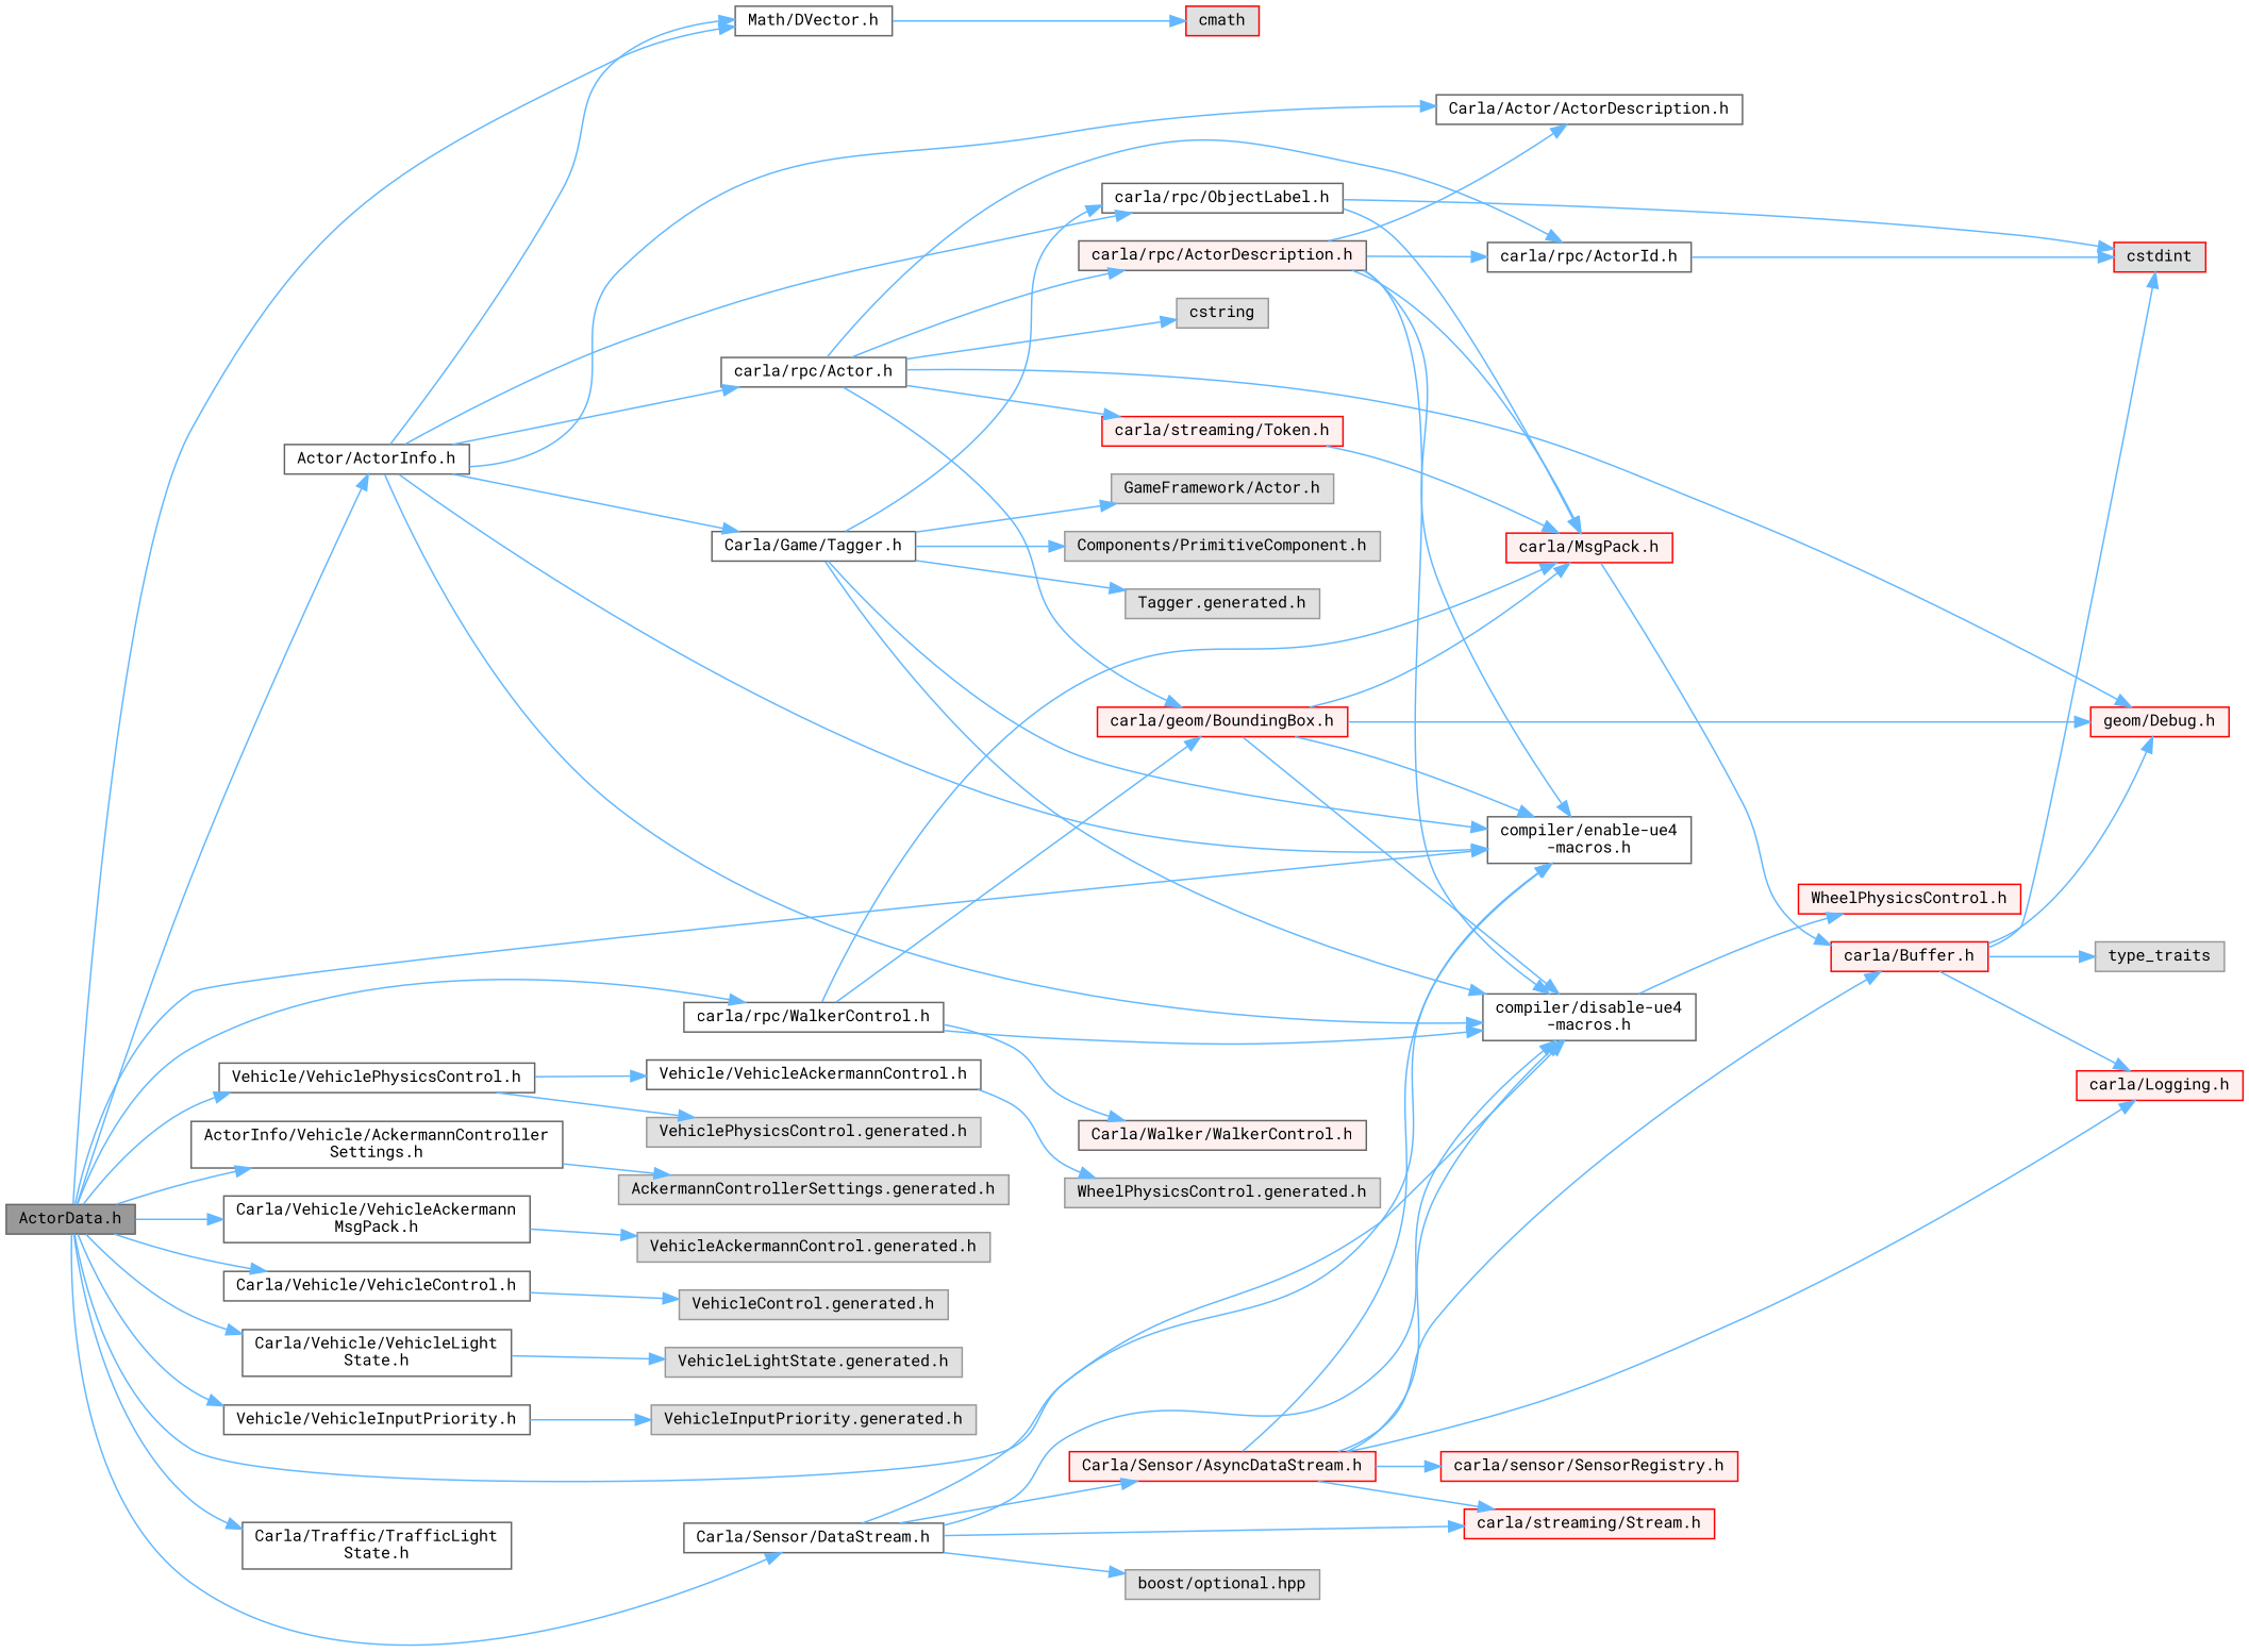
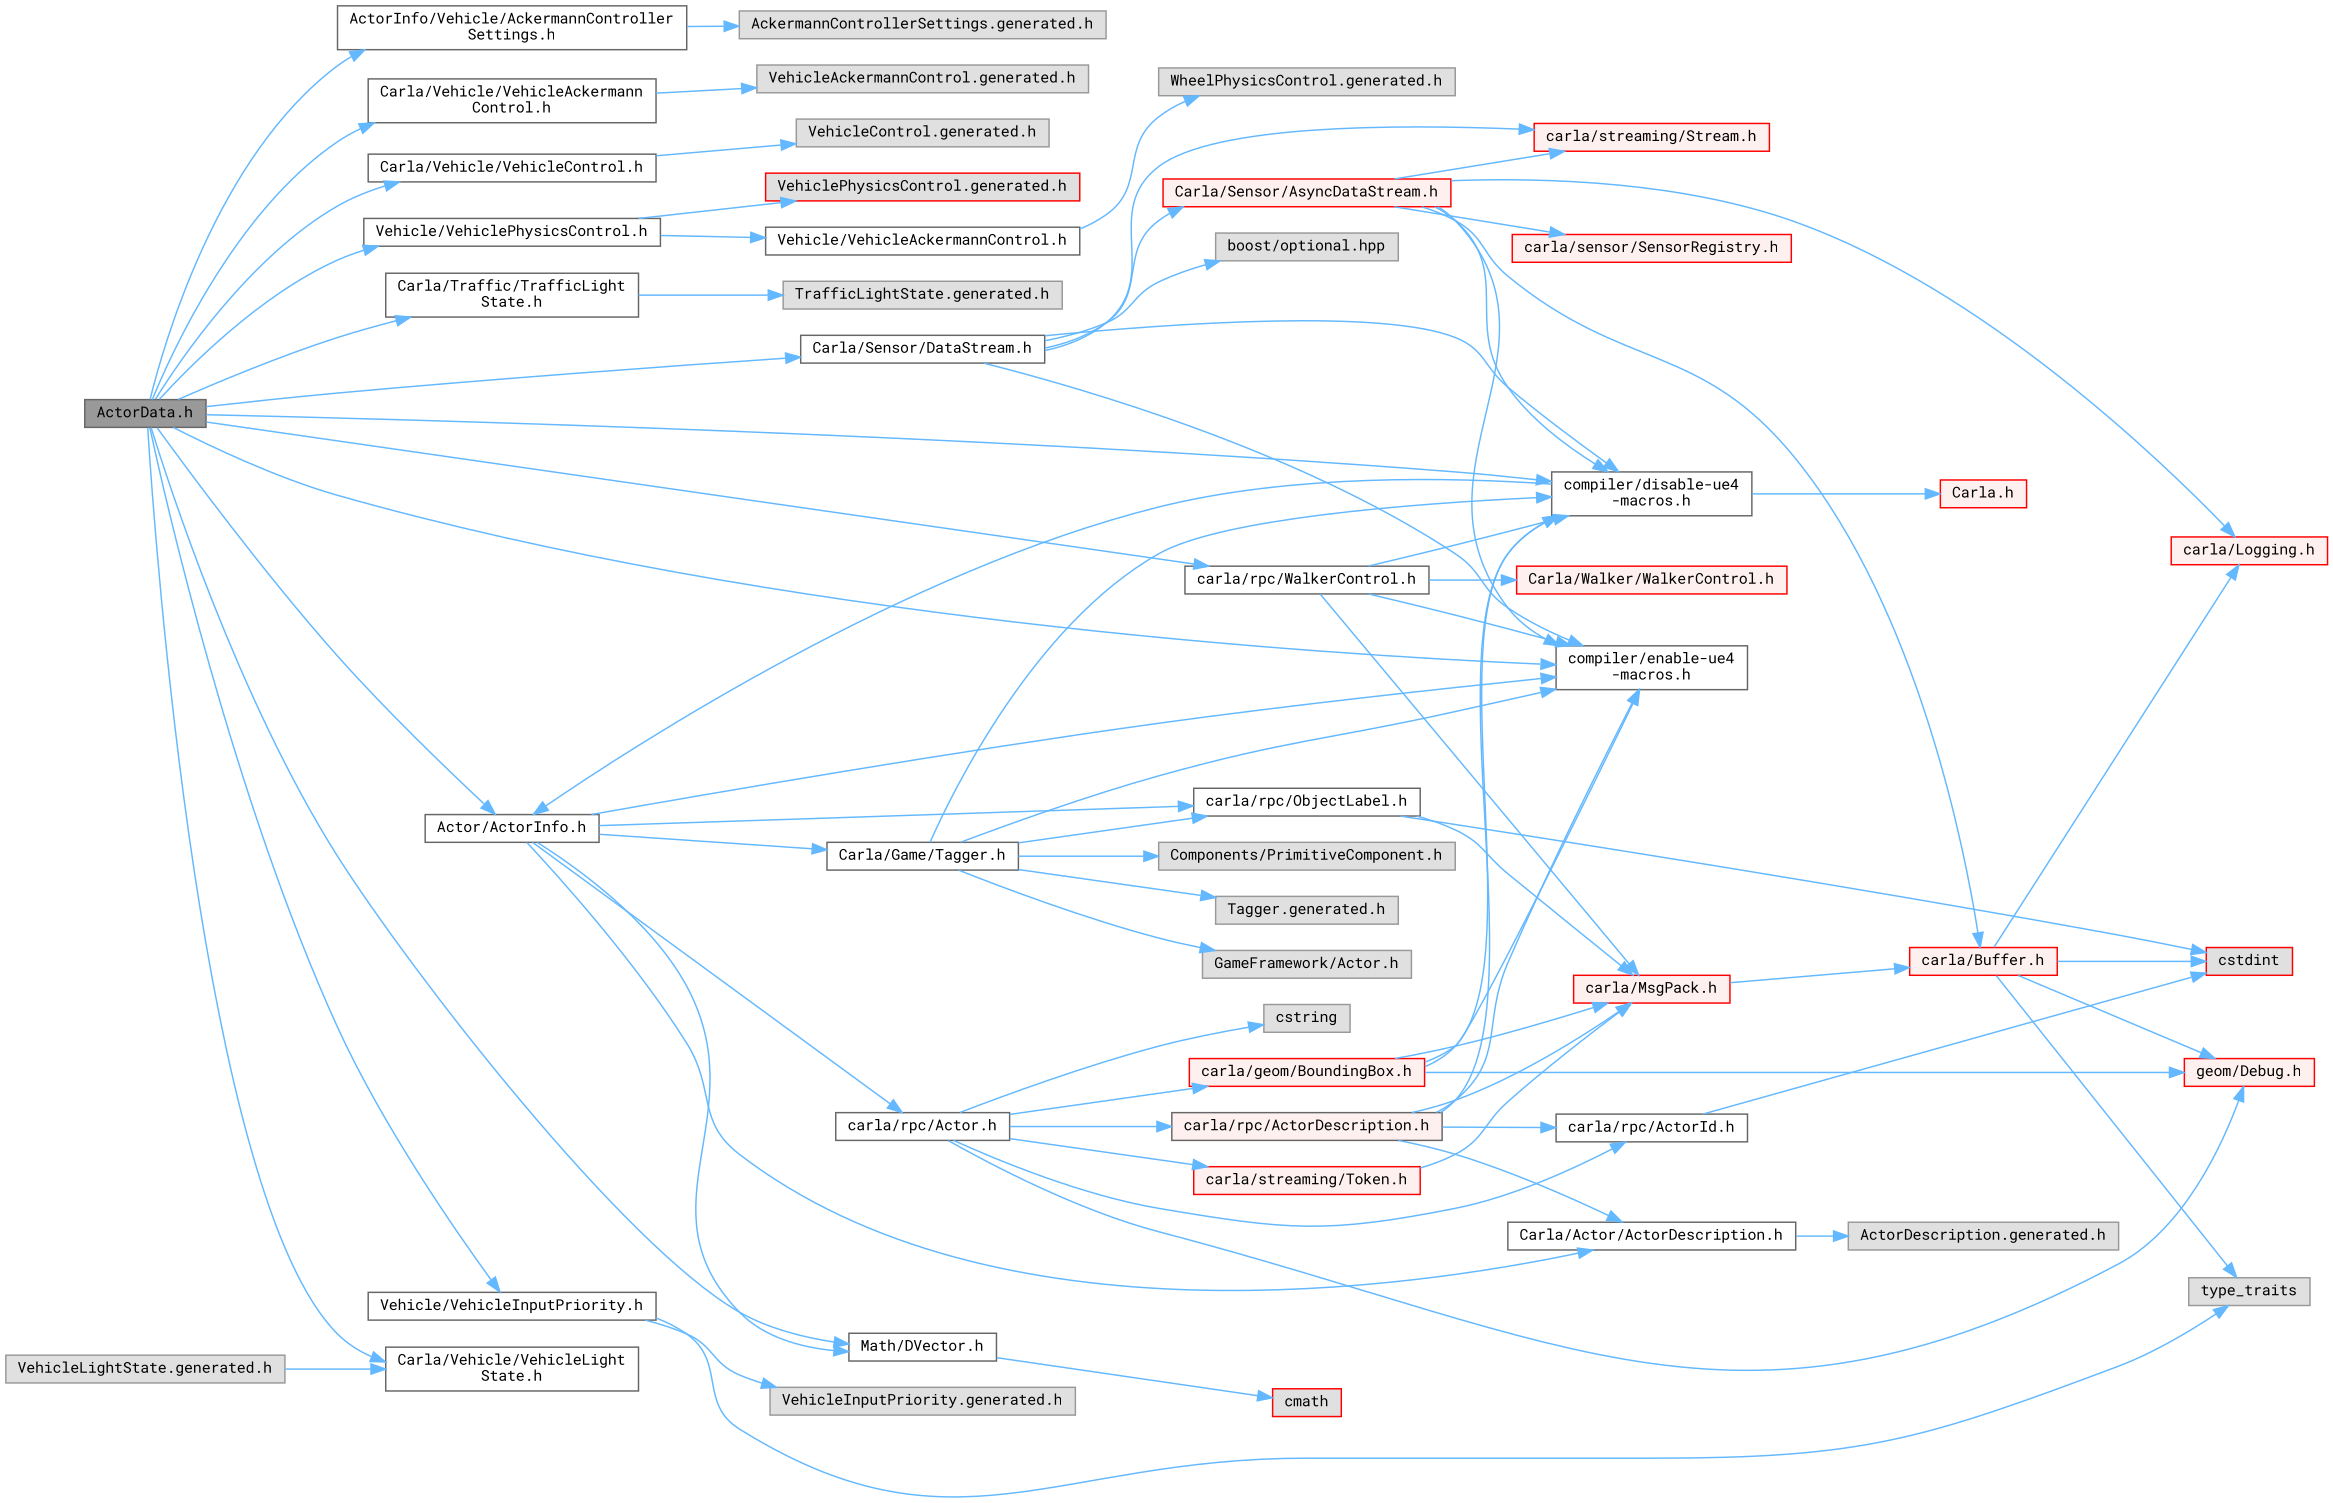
  digraph {
    fontname="Roboto Mono"
    rankdir=LR
    node [color=grey40 fillcolor=white fontname="Roboto Mono" fontsize=10 shape=box style=filled]
    edge [color=steelblue1 fontname="Roboto Mono" fontsize=10 labelfontname=Helvetica labelfontsize=10 style=solid]
    n1 [color=gray40 fillcolor=grey60 fontcolor=black height=0.2 label="ActorData.h" width=0.4]
    n2 [height=0.2 label="Actor/ActorInfo.h" width=0.4]
    n3 [height=0.2 label="compiler/disable-ue4\l-macros.h" width=0.4]
    n4 [height=0.2 label="compiler/enable-ue4\l-macros.h" width=0.4]
    n5 [height=0.2 label="Math/DVector.h" width=0.4]
    n6 [height=0.2 label="ActorInfo/Vehicle/AckermannController\lSettings.h" width=0.4]
-   n7 [height=0.2 label="Carla/Vehicle/VehicleAckermann\lMsgPack.h" width=0.4]
+   n7 [height=0.2 label="Carla/Vehicle/VehicleAckermann\lControl.h" width=0.4]
    n8 [height=0.2 label="Carla/Vehicle/VehicleControl.h" width=0.4]
    n9 [height=0.2 label="Carla/Vehicle/VehicleLight\lState.h" width=0.4]
    n10 [height=0.2 label="Vehicle/VehicleInputPriority.h" width=0.4]
    n11 [height=0.2 label="Vehicle/VehiclePhysicsControl.h" width=0.4]
    n12 [height=0.2 label="Carla/Sensor/DataStream.h" width=0.4]
    n13 [height=0.2 label="Carla/Traffic/TrafficLight\lState.h" width=0.4]
    n14 [height=0.2 label="carla/rpc/WalkerControl.h" width=0.4]
    n15 [height=0.2 label="Carla/Actor/ActorDescription.h" width=0.4]
    n16 [height=0.2 label="Carla/Game/Tagger.h" width=0.4]
    n17 [height=0.2 label="carla/rpc/ObjectLabel.h" width=0.4]
    n18 [height=0.2 label="carla/rpc/Actor.h" width=0.4]
-   n19 [color=red fillcolor="#FFF0F0" height=0.2 label="WheelPhysicsControl.h" width=0.4]
+   n19 [color=red fillcolor="#FFF0F0" height=0.2 label="Carla.h" width=0.4]
    n20 [color=red fillcolor="#E0E0E0" height=0.2 label=cmath width=0.4]
    n21 [color=grey60 fillcolor="#E0E0E0" height=0.2 label="AckermannControllerSettings.generated.h" width=0.4]
    n22 [color=grey60 fillcolor="#E0E0E0" height=0.2 label="VehicleAckermannControl.generated.h" width=0.4]
    n23 [color=grey60 fillcolor="#E0E0E0" height=0.2 label="VehicleControl.generated.h" width=0.4]
    n24 [color=grey60 fillcolor="#E0E0E0" height=0.2 label="VehicleLightState.generated.h" width=0.4]
    n25 [color=grey60 fillcolor="#E0E0E0" height=0.2 label=type_traits width=0.4]
    n26 [color=grey60 fillcolor="#E0E0E0" height=0.2 label="VehicleInputPriority.generated.h" width=0.4]
    n27 [height=0.2 label="Vehicle/VehicleAckermannControl.h" width=0.4]
-   n28 [color=grey60 fillcolor="#E0E0E0" height=0.2 label="VehiclePhysicsControl.generated.h" width=0.4]
+   n28 [color=red fillcolor="#E0E0E0" height=0.2 label="VehiclePhysicsControl.generated.h" width=0.4]
    n29 [color=red fillcolor="#FFF0F0" height=0.2 label="Carla/Sensor/AsyncDataStream.h" width=0.4]
    n30 [color=red fillcolor="#FFF0F0" height=0.2 label="carla/streaming/Stream.h" width=0.4]
    n31 [color=grey60 fillcolor="#E0E0E0" height=0.2 label="boost/optional.hpp" width=0.4]
+   n32 [color=grey60 fillcolor="#E0E0E0" height=0.2 label="TrafficLightState.generated.h" width=0.4]
    n33 [color=red fillcolor="#FFF0F0" height=0.2 label="carla/MsgPack.h" width=0.4]
-   n34 [fillcolor="#FFF0F0" height=0.2 label="Carla/Walker/WalkerControl.h" width=0.4]
+   n34 [color=red fillcolor="#FFF0F0" height=0.2 label="Carla/Walker/WalkerControl.h" width=0.4]
+   n35 [color=grey60 fillcolor="#E0E0E0" height=0.2 label="ActorDescription.generated.h" width=0.4]
    n36 [color=grey60 fillcolor="#E0E0E0" height=0.2 label="GameFramework/Actor.h" width=0.4]
    n37 [color=grey60 fillcolor="#E0E0E0" height=0.2 label="Components/PrimitiveComponent.h" width=0.4]
    n38 [color=grey60 fillcolor="#E0E0E0" height=0.2 label="Tagger.generated.h" width=0.4]
    n39 [color=red fillcolor="#E0E0E0" height=0.2 label=cstdint width=0.4]
    n40 [color=red fillcolor="#FFF0F0" height=0.2 label="geom/Debug.h" width=0.4]
    n41 [color=red fillcolor="#FFF0F0" height=0.2 label="carla/geom/BoundingBox.h" width=0.4]
    n42 [fillcolor="#FFF0F0" height=0.2 label="carla/rpc/ActorDescription.h" width=0.4]
    n43 [height=0.2 label="carla/rpc/ActorId.h" width=0.4]
    n44 [color=red fillcolor="#FFF0F0" height=0.2 label="carla/streaming/Token.h" width=0.4]
    n45 [color=grey60 fillcolor="#E0E0E0" height=0.2 label=cstring width=0.4]
    n46 [color=red fillcolor="#FFF0F0" height=0.2 label="carla/Buffer.h" width=0.4]
    n47 [color=red fillcolor="#FFF0F0" height=0.2 label="carla/Logging.h" width=0.4]
    n48 [color=grey60 fillcolor="#E0E0E0" height=0.2 label="WheelPhysicsControl.generated.h" width=0.4]
    n49 [color=red fillcolor="#FFF0F0" height=0.2 label="carla/sensor/SensorRegistry.h" width=0.4]
    n1 -> n2
    n1 -> n3
    n1 -> n4
    n1 -> n5
    n1 -> n6
    n1 -> n7
    n1 -> n8
    n1 -> n9
    n1 -> n10
    n1 -> n11
    n1 -> n12
    n1 -> n13
    n1 -> n14
-   n2 -> n3
+   n3 -> n2
    n2 -> n4
    n2 -> n5
    n2 -> n15
    n2 -> n16
    n2 -> n17
    n2 -> n18
    n3 -> n19
    n5 -> n20
    n6 -> n21
    n7 -> n22
    n8 -> n23
-   n9 -> n24
+   n24 -> n9
+   n10 -> n25
    n10 -> n26
    n11 -> n27
    n11 -> n28
    n12 -> n3
    n12 -> n4
    n12 -> n29
    n12 -> n30
    n12 -> n31
+   n13 -> n32
    n14 -> n3
-   n14 -> n41
+   n14 -> n4
    n14 -> n33
    n14 -> n34
+   n15 -> n35
    n16 -> n3
    n16 -> n4
    n16 -> n17
    n16 -> n36
    n16 -> n37
    n16 -> n38
    n17 -> n33
    n17 -> n39
    n18 -> n40
    n18 -> n41
    n18 -> n42
    n18 -> n43
    n18 -> n44
    n18 -> n45
    n27 -> n48
    n29 -> n3
    n29 -> n4
    n29 -> n30
    n29 -> n46
    n29 -> n47
    n29 -> n49
    n33 -> n46
    n41 -> n3
    n41 -> n4
    n41 -> n33
    n41 -> n40
    n42 -> n3
    n42 -> n4
    n42 -> n15
    n42 -> n33
    n42 -> n43
    n43 -> n39
    n44 -> n33
    n46 -> n25
    n46 -> n39
    n46 -> n40
    n46 -> n47
  }
